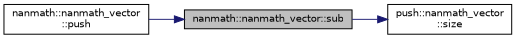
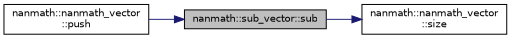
  digraph {
    rankdir=LR
    node [color=black fillcolor=white fontname=Helvetica fontsize=10 shape=record style=filled]
    edge [color=midnightblue fontname=Helvetica fontsize=10 labelfontname=Helvetica labelfontsize=10 style=solid]
-   n1 [fillcolor=grey75 fontcolor=black height=0.2 label="nanmath::nanmath_vector::sub" width=0.4]
-   n2 [height=0.2 label="push::nanmath_vector\l::size" width=0.4]
+   n1 [fillcolor=grey75 fontcolor=black height=0.2 label="nanmath::sub_vector::sub" width=0.4]
+   n2 [height=0.2 label="nanmath::nanmath_vector\l::size" width=0.4]
    n3 [height=0.2 label="nanmath::nanmath_vector\l::push" width=0.4]
    n1 -> n2
    n3 -> n1
  }
